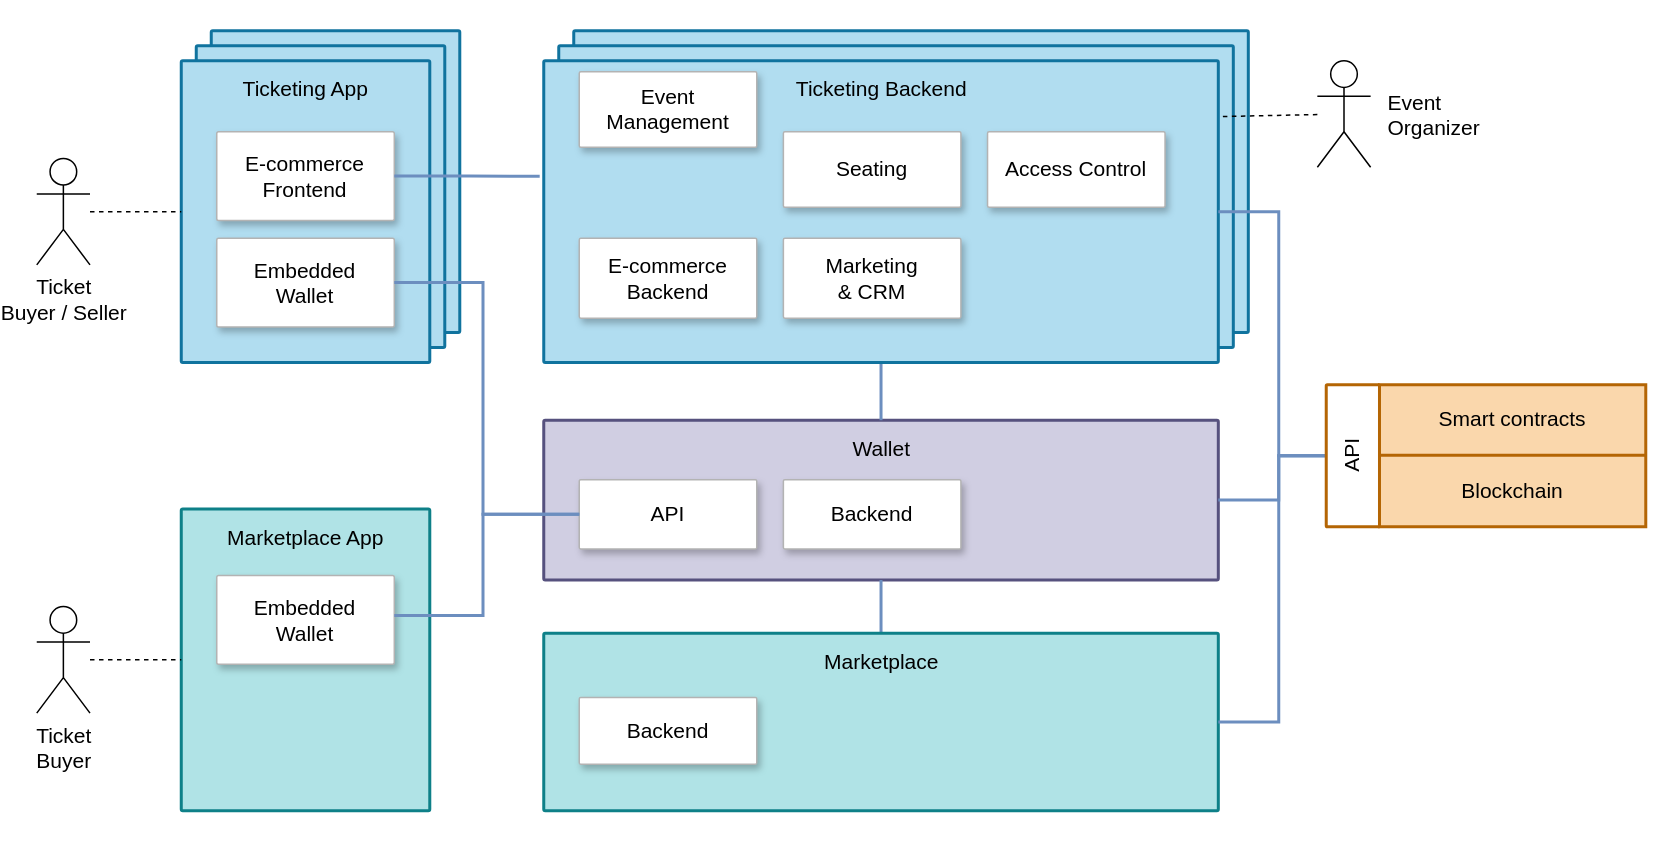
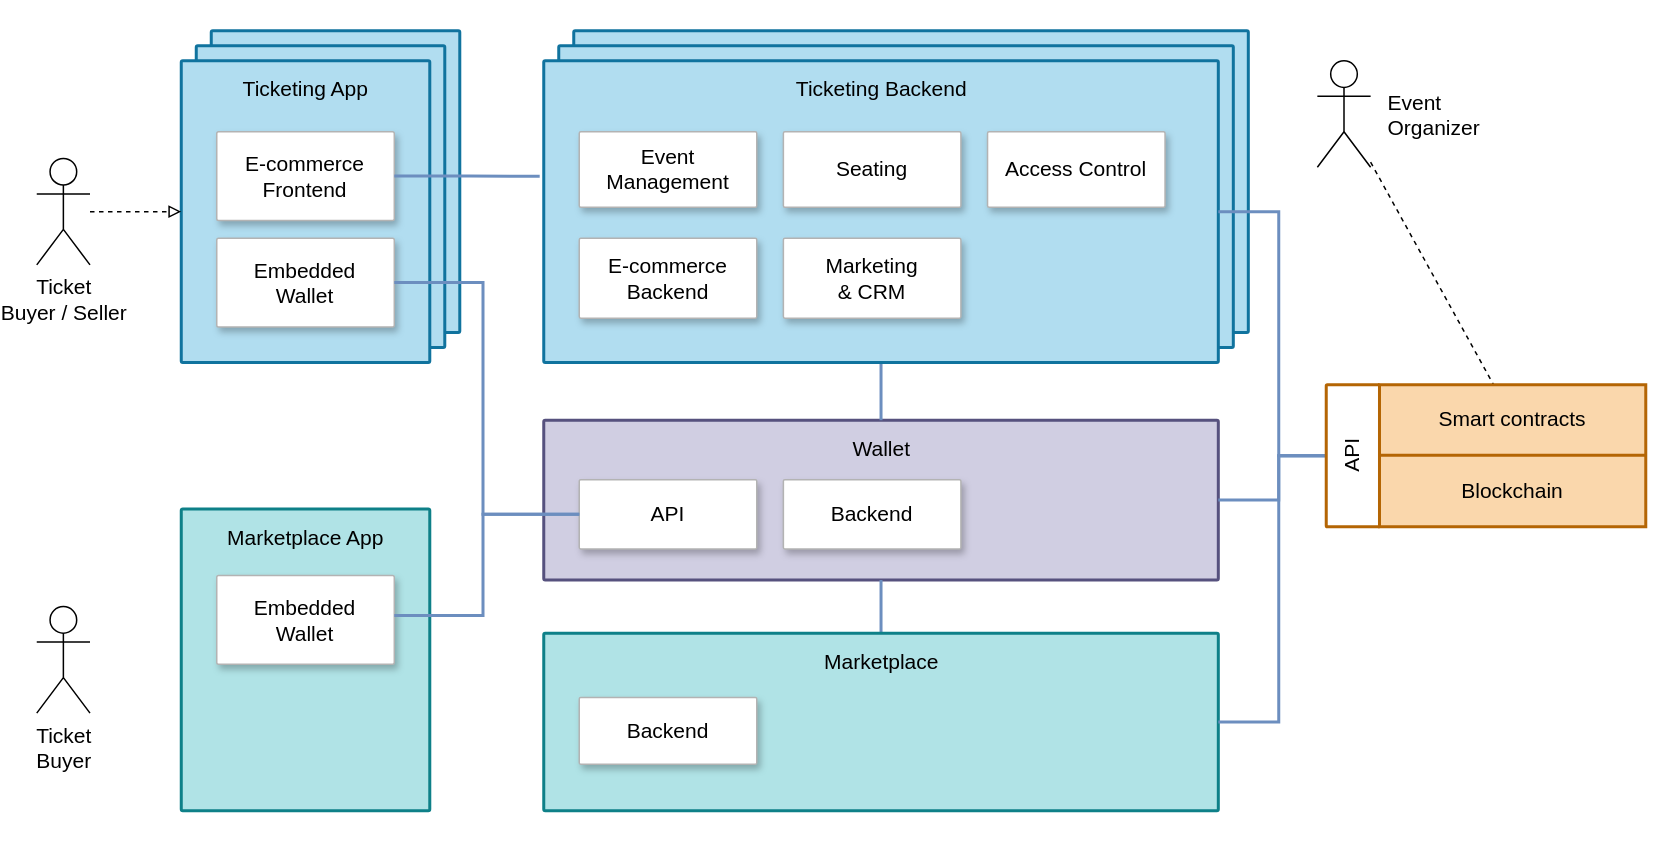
  <mxCell id="0" />
  <mxCell id="1" parent="0" />
  <mxCell id="2" value="" style="points=[[0,0,0],[0.25,0,0],[0.5,0,0],[0.75,0,0],[1,0,0],[1,0.25,0],[1,0.5,0],[1,0.75,0],[1,1,0],[0.75,1,0],[0.5,1,0],[0.25,1,0],[0,1,0],[0,0.75,0],[0,0.5,0],[0,0.25,0]];rounded=1;absoluteArcSize=1;arcSize=2;html=1;shadow=0;dashed=0;fontSize=14;align=center;verticalAlign=top;spacing=10;spacingTop=-4;fillColor=#b1ddf0;strokeColor=#10739e;strokeWidth=2;" vertex="1" parent="1"><mxGeometry x="136.344" y="20" width="165.681" height="201.183" as="geometry" /></mxCell>
  <mxCell id="3" value="" style="points=[[0,0,0],[0.25,0,0],[0.5,0,0],[0.75,0,0],[1,0,0],[1,0.25,0],[1,0.5,0],[1,0.75,0],[1,1,0],[0.75,1,0],[0.5,1,0],[0.25,1,0],[0,1,0],[0,0.75,0],[0,0.5,0],[0,0.25,0]];rounded=1;absoluteArcSize=1;arcSize=2;html=1;shadow=0;dashed=0;fontSize=14;align=center;verticalAlign=top;spacing=10;spacingTop=-4;fillColor=#b1ddf0;strokeColor=#10739e;strokeWidth=2;" vertex="1" parent="1"><mxGeometry x="126.344" y="30" width="165.681" height="201.183" as="geometry" /></mxCell>
  <mxCell id="4" value="" style="points=[[0,0,0],[0.25,0,0],[0.5,0,0],[0.75,0,0],[1,0,0],[1,0.25,0],[1,0.5,0],[1,0.75,0],[1,1,0],[0.75,1,0],[0.5,1,0],[0.25,1,0],[0,1,0],[0,0.75,0],[0,0.5,0],[0,0.25,0]];rounded=1;absoluteArcSize=1;arcSize=2;html=1;shadow=0;dashed=0;fontSize=14;align=center;verticalAlign=top;spacing=10;spacingTop=-4;fillColor=#b1ddf0;strokeColor=#10739e;strokeWidth=2;" vertex="1" parent="1"><mxGeometry x="378.001" y="20" width="449.706" height="201.183" as="geometry" /></mxCell>
  <mxCell id="5" value="" style="points=[[0,0,0],[0.25,0,0],[0.5,0,0],[0.75,0,0],[1,0,0],[1,0.25,0],[1,0.5,0],[1,0.75,0],[1,1,0],[0.75,1,0],[0.5,1,0],[0.25,1,0],[0,1,0],[0,0.75,0],[0,0.5,0],[0,0.25,0]];rounded=1;absoluteArcSize=1;arcSize=2;html=1;shadow=0;dashed=0;fontSize=14;align=center;verticalAlign=top;spacing=10;spacingTop=-4;fillColor=#b1ddf0;strokeColor=#10739e;strokeWidth=2;" vertex="1" parent="1"><mxGeometry x="368.001" y="30" width="449.706" height="201.183" as="geometry" /></mxCell>
  <mxCell id="6" value="Wallet" style="points=[[0,0,0],[0.25,0,0],[0.5,0,0],[0.75,0,0],[1,0,0],[1,0.25,0],[1,0.5,0],[1,0.75,0],[1,1,0],[0.75,1,0],[0.5,1,0],[0.25,1,0],[0,1,0],[0,0.75,0],[0,0.5,0],[0,0.25,0]];rounded=1;absoluteArcSize=1;arcSize=2;html=1;strokeColor=#56517e;shadow=0;dashed=0;fontSize=14;align=center;verticalAlign=top;spacing=10;spacingTop=-4;fillColor=#d0cee2;strokeWidth=2;" parent="1" vertex="1"><mxGeometry x="358.001" y="279.645" width="449.706" height="106.509" as="geometry" /></mxCell>
  <mxCell id="7" value="Marketplace App" style="points=[[0,0,0],[0.25,0,0],[0.5,0,0],[0.75,0,0],[1,0,0],[1,0.25,0],[1,0.5,0],[1,0.75,0],[1,1,0],[0.75,1,0],[0.5,1,0],[0.25,1,0],[0,1,0],[0,0.75,0],[0,0.5,0],[0,0.25,0]];rounded=1;absoluteArcSize=1;arcSize=2;html=1;shadow=0;dashed=0;fontSize=14;align=center;verticalAlign=top;spacing=10;spacingTop=-4;fillColor=#b0e3e6;strokeColor=#0e8088;strokeWidth=2;" parent="1" vertex="1"><mxGeometry x="116.344" y="338.817" width="165.681" height="201.183" as="geometry" /></mxCell>
  <mxCell id="8" style="edgeStyle=orthogonalEdgeStyle;rounded=0;orthogonalLoop=1;jettySize=auto;html=1;exitX=0.5;exitY=0;exitDx=0;exitDy=0;exitPerimeter=0;entryX=0.5;entryY=1;entryDx=0;entryDy=0;entryPerimeter=0;endArrow=none;endFill=0;dashed=0;fontSize=12;align=left;strokeColor=#6C8EBF;strokeWidth=2;labelBackgroundColor=none;startFill=1;" parent="1" source="9" target="6" edge="1"><mxGeometry x="44.97" y="147" as="geometry" /></mxCell>
  <mxCell id="9" value="Marketplace" style="points=[[0,0,0],[0.25,0,0],[0.5,0,0],[0.75,0,0],[1,0,0],[1,0.25,0],[1,0.5,0],[1,0.75,0],[1,1,0],[0.75,1,0],[0.5,1,0],[0.25,1,0],[0,1,0],[0,0.75,0],[0,0.5,0],[0,0.25,0]];rounded=1;absoluteArcSize=1;arcSize=2;html=1;shadow=0;dashed=0;fontSize=14;align=center;verticalAlign=top;spacing=10;spacingTop=-4;fillColor=#b0e3e6;strokeColor=#0e8088;strokeWidth=2;" parent="1" vertex="1"><mxGeometry x="358.001" y="421.657" width="449.706" height="118.343" as="geometry" /></mxCell>
  <mxCell id="10" value="Backend" style="rounded=1;whiteSpace=wrap;html=1;fillColor=#ffffff;shadow=1;fontSize=14;strokeWidth=1;arcSize=2;strokeColor=#B3B3B3;" parent="1" vertex="1"><mxGeometry x="381.67" y="464.556" width="118.344" height="44.379" as="geometry" /></mxCell>
  <mxCell id="11" value="Ticketing App" style="points=[[0,0,0],[0.25,0,0],[0.5,0,0],[0.75,0,0],[1,0,0],[1,0.25,0],[1,0.5,0],[1,0.75,0],[1,1,0],[0.75,1,0],[0.5,1,0],[0.25,1,0],[0,1,0],[0,0.75,0],[0,0.5,0],[0,0.25,0]];rounded=1;absoluteArcSize=1;arcSize=2;html=1;shadow=0;dashed=0;fontSize=14;align=center;verticalAlign=top;spacing=10;spacingTop=-4;fillColor=#b1ddf0;strokeColor=#10739e;strokeWidth=2;" parent="1" vertex="1"><mxGeometry x="116.344" y="40" width="165.681" height="201.183" as="geometry" /></mxCell>
  <mxCell id="12" value="E-commerce&lt;br style=&quot;font-size: 14px;&quot;&gt;Frontend" style="rounded=1;whiteSpace=wrap;html=1;fillColor=#ffffff;shadow=1;fontSize=14;strokeColor=#B3B3B3;strokeWidth=1;arcSize=2;" parent="1" vertex="1"><mxGeometry x="140.013" y="87.337" width="118.344" height="59.172" as="geometry" /></mxCell>
  <mxCell id="13" value="Embedded&lt;br style=&quot;font-size: 14px;&quot;&gt;Wallet" style="rounded=1;whiteSpace=wrap;html=1;fillColor=#ffffff;shadow=1;fontSize=14;strokeColor=#B3B3B3;strokeWidth=1;arcSize=2;" parent="1" vertex="1"><mxGeometry x="140.013" y="158.343" width="118.344" height="59.172" as="geometry" /></mxCell>
  <mxCell id="14" style="edgeStyle=orthogonalEdgeStyle;rounded=0;orthogonalLoop=1;jettySize=auto;html=1;exitX=0.5;exitY=1;exitDx=0;exitDy=0;exitPerimeter=0;entryX=0.5;entryY=0;entryDx=0;entryDy=0;entryPerimeter=0;endArrow=none;endFill=0;dashed=0;fontSize=12;align=left;strokeColor=#6C8EBF;strokeWidth=2;labelBackgroundColor=none;startFill=1;" parent="1" source="15" target="6" edge="1"><mxGeometry x="44.97" y="147" as="geometry" /></mxCell>
  <mxCell id="15" value="Ticketing Backend" style="points=[[0,0,0],[0.25,0,0],[0.5,0,0],[0.75,0,0],[1,0,0],[1,0.25,0],[1,0.5,0],[1,0.75,0],[1,1,0],[0.75,1,0],[0.5,1,0],[0.25,1,0],[0,1,0],[0,0.75,0],[0,0.5,0],[0,0.25,0]];rounded=1;absoluteArcSize=1;arcSize=2;html=1;shadow=0;dashed=0;fontSize=14;align=center;verticalAlign=top;spacing=10;spacingTop=-4;fillColor=#b1ddf0;strokeColor=#10739e;strokeWidth=2;" parent="1" vertex="1"><mxGeometry x="358.001" y="40" width="449.706" height="201.183" as="geometry" /></mxCell>
  <mxCell id="16" style="edgeStyle=orthogonalEdgeStyle;rounded=0;orthogonalLoop=1;jettySize=auto;html=1;entryX=-0.006;entryY=0.383;entryDx=0;entryDy=0;entryPerimeter=0;fontColor=#000000;endArrow=none;endFill=0;dashed=0;fontSize=12;align=left;strokeColor=#6C8EBF;strokeWidth=2;labelBackgroundColor=none;startFill=1;" parent="1" source="12" target="15" edge="1"><mxGeometry x="40" y="147" as="geometry" /></mxCell>
- <mxCell id="17" value="Event&lt;br style=&quot;font-size: 14px;&quot;&gt;Management" style="rounded=1;whiteSpace=wrap;html=1;shadow=1;fontSize=14;strokeWidth=1;arcSize=2;strokeColor=#B3B3B3;" parent="1" vertex="1"><mxGeometry x="381.67" y="47.337" width="118.344" height="50.296" as="geometry" /></mxCell>
+ <mxCell id="17" value="Event&lt;br style=&quot;font-size: 14px;&quot;&gt;Management" style="rounded=1;whiteSpace=wrap;html=1;shadow=1;fontSize=14;strokeWidth=1;arcSize=2;strokeColor=#B3B3B3;" parent="1" vertex="1"><mxGeometry x="381.67" y="87.337" width="118.344" height="50.296" as="geometry" /></mxCell>
  <mxCell id="18" value="Seating" style="rounded=1;whiteSpace=wrap;html=1;fillColor=#ffffff;shadow=1;fontSize=14;strokeWidth=1;arcSize=2;strokeColor=#B3B3B3;" parent="1" vertex="1"><mxGeometry x="517.765" y="87.337" width="118.344" height="50.296" as="geometry" /></mxCell>
  <mxCell id="19" value="E-commerce&lt;br style=&quot;font-size: 14px;&quot;&gt;Backend" style="rounded=1;whiteSpace=wrap;html=1;fillColor=#ffffff;shadow=1;fontSize=14;strokeWidth=1;arcSize=2;strokeColor=#B3B3B3;" parent="1" vertex="1"><mxGeometry x="381.67" y="158.343" width="118.344" height="53.254" as="geometry" /></mxCell>
  <mxCell id="20" value="Marketing&lt;br style=&quot;font-size: 14px;&quot;&gt;&amp;amp; CRM" style="rounded=1;whiteSpace=wrap;html=1;fillColor=#ffffff;shadow=1;fontSize=14;strokeWidth=1;arcSize=2;strokeColor=#B3B3B3;" parent="1" vertex="1"><mxGeometry x="517.765" y="158.343" width="118.344" height="53.254" as="geometry" /></mxCell>
  <mxCell id="21" value="Access Control" style="rounded=1;whiteSpace=wrap;html=1;fillColor=#ffffff;shadow=1;fontSize=14;strokeWidth=1;arcSize=2;strokeColor=#B3B3B3;" parent="1" vertex="1"><mxGeometry x="653.861" y="87.337" width="118.344" height="50.296" as="geometry" /></mxCell>
- <mxCell id="22" value="" style="rounded=0;orthogonalLoop=1;jettySize=auto;html=1;fontColor=#000000;endArrow=none;endFill=0;dashed=1;" parent="1" source="23" target="11" edge="1"><mxGeometry x="40" y="147" as="geometry"><mxPoint x="69.006" y="196.805" as="targetPoint" /></mxGeometry></mxCell>
+ <mxCell id="22" value="" style="rounded=0;orthogonalLoop=1;jettySize=auto;html=1;fontColor=#000000;endArrow=block;endFill=0;dashed=1;" parent="1" source="23" target="11" edge="1"><mxGeometry x="40" y="147" as="geometry"><mxPoint x="69.006" y="196.805" as="targetPoint" /></mxGeometry></mxCell>
  <mxCell id="23" value="Ticket&lt;br&gt;Buyer / Seller" style="shape=umlActor;verticalLabelPosition=bottom;verticalAlign=top;html=1;outlineConnect=0;fontColor=#000000;strokeColor=#000000;fillColor=none;align=center;labelPosition=center;fontSize=14;" parent="1" vertex="1"><mxGeometry x="20" y="105.089" width="35.503" height="71.006" as="geometry" /></mxCell>
- <mxCell id="24" value="" style="rounded=0;orthogonalLoop=1;jettySize=auto;html=1;endArrow=none;endFill=0;dashed=1;" parent="1" source="25" target="7" edge="1"><mxGeometry x="40" y="147" as="geometry" /></mxCell>
  <mxCell id="25" value="Ticket&lt;br&gt;Buyer" style="shape=umlActor;verticalLabelPosition=bottom;verticalAlign=top;html=1;outlineConnect=0;fontColor=#000000;strokeColor=#000000;fillColor=none;align=center;fontSize=14;" parent="1" vertex="1"><mxGeometry x="20" y="403.905" width="35.503" height="71.006" as="geometry" /></mxCell>
- <mxCell id="26" value="" style="edgeStyle=none;rounded=0;orthogonalLoop=1;jettySize=auto;html=1;fontColor=#000000;endArrow=none;endFill=0;dashed=1;entryX=1.002;entryY=0.185;entryDx=0;entryDy=0;entryPerimeter=0;" parent="1" source="27" target="15" edge="1"><mxGeometry x="40" y="147" as="geometry" /></mxCell>
+ <mxCell id="26" value="" style="edgeStyle=none;rounded=0;orthogonalLoop=1;jettySize=auto;html=1;fontColor=#000000;endArrow=none;endFill=0;dashed=1;" parent="1" source="27" target="39" edge="1"><mxGeometry x="40" y="147" as="geometry" /></mxCell>
  <mxCell id="27" value="Event&lt;br&gt;Organizer" style="shape=umlActor;verticalLabelPosition=middle;verticalAlign=middle;html=1;outlineConnect=0;fontColor=#000000;strokeColor=#000000;fillColor=none;align=left;labelPosition=right;fontSize=14;spacingLeft=10;" parent="1" vertex="1"><mxGeometry x="873.744" y="40" width="35.503" height="71.006" as="geometry" /></mxCell>
  <mxCell id="28" value="Embedded&lt;br style=&quot;font-size: 14px;&quot;&gt;Wallet" style="rounded=1;whiteSpace=wrap;html=1;fillColor=#ffffff;shadow=1;fontSize=14;strokeColor=#B3B3B3;strokeWidth=1;arcSize=2;" parent="1" vertex="1"><mxGeometry x="140.013" y="383.195" width="118.344" height="59.172" as="geometry" /></mxCell>
  <mxCell id="29" style="edgeStyle=orthogonalEdgeStyle;rounded=0;orthogonalLoop=1;jettySize=auto;html=1;exitX=1;exitY=0.5;exitDx=0;exitDy=0;exitPerimeter=0;fontColor=#000000;endArrow=none;endFill=0;dashed=0;fontSize=12;align=left;strokeColor=#6C8EBF;strokeWidth=2;labelBackgroundColor=none;startFill=1;entryX=0.5;entryY=0;entryDx=0;entryDy=0;" parent="1" source="6" edge="1" target="42"><mxGeometry x="40" y="147" as="geometry"><mxPoint x="850.075" y="303.314" as="targetPoint" /><Array as="points"><mxPoint x="848" y="333" /><mxPoint x="848" y="303" /></Array></mxGeometry></mxCell>
  <mxCell id="30" value="API" style="rounded=1;whiteSpace=wrap;html=1;fillColor=#ffffff;shadow=1;fontSize=14;strokeWidth=1;arcSize=2;strokeColor=#B3B3B3;" parent="1" vertex="1"><mxGeometry x="381.67" y="319.29" width="118.344" height="46.154" as="geometry" /></mxCell>
  <mxCell id="31" style="edgeStyle=orthogonalEdgeStyle;rounded=0;orthogonalLoop=1;jettySize=auto;html=1;fontColor=#000000;endArrow=none;endFill=0;dashed=0;fontSize=12;align=left;strokeColor=#6C8EBF;strokeWidth=2;labelBackgroundColor=none;startFill=1;entryX=0;entryY=0.5;entryDx=0;entryDy=0;" parent="1" source="13" target="30" edge="1"><mxGeometry x="40" y="147" as="geometry"><mxPoint x="376.7" y="338.817" as="targetPoint" /><Array as="points"><mxPoint x="317.528" y="188.521" /><mxPoint x="317.528" y="342.367" /></Array></mxGeometry></mxCell>
  <mxCell id="32" style="edgeStyle=orthogonalEdgeStyle;rounded=0;orthogonalLoop=1;jettySize=auto;html=1;entryX=0;entryY=0.5;entryDx=0;entryDy=0;fontColor=#000000;endArrow=none;endFill=0;dashed=0;fontSize=12;align=left;strokeColor=#6C8EBF;strokeWidth=2;labelBackgroundColor=none;startFill=1;" parent="1" source="28" target="30" edge="1"><mxGeometry x="40" y="147" as="geometry"><Array as="points"><mxPoint x="317.528" y="409.822" /><mxPoint x="317.528" y="342.367" /></Array></mxGeometry></mxCell>
  <mxCell id="33" value="Backend" style="rounded=1;whiteSpace=wrap;html=1;fillColor=#ffffff;shadow=1;fontSize=14;strokeWidth=1;arcSize=2;strokeColor=#B3B3B3;" parent="1" vertex="1"><mxGeometry x="517.765" y="319.29" width="118.344" height="46.154" as="geometry" /></mxCell>
  <mxCell id="34" style="edgeStyle=orthogonalEdgeStyle;rounded=0;orthogonalLoop=1;jettySize=auto;html=1;exitX=1;exitY=0.5;exitDx=0;exitDy=0;exitPerimeter=0;entryX=0.5;entryY=0;entryDx=0;entryDy=0;fontColor=#000000;endArrow=none;endFill=0;dashed=0;fontSize=12;align=left;strokeColor=#6C8EBF;strokeWidth=2;labelBackgroundColor=none;startFill=1;" parent="1" source="9" target="42" edge="1"><mxGeometry x="40" y="147" as="geometry"><Array as="points"><mxPoint x="848" y="481" /><mxPoint x="848" y="303" /></Array></mxGeometry></mxCell>
  <mxCell id="35" style="edgeStyle=orthogonalEdgeStyle;rounded=0;orthogonalLoop=1;jettySize=auto;html=1;exitX=1;exitY=0.5;exitDx=0;exitDy=0;exitPerimeter=0;entryX=0.5;entryY=0;entryDx=0;entryDy=0;fontColor=#000000;endArrow=none;endFill=0;dashed=0;fontSize=12;align=left;strokeColor=#6C8EBF;strokeWidth=2;labelBackgroundColor=none;startFill=1;" parent="1" source="15" target="42" edge="1"><mxGeometry x="40" y="147" as="geometry"><Array as="points"><mxPoint x="848" y="141" /><mxPoint x="848" y="303" /></Array></mxGeometry></mxCell>
  <mxCell id="36" value="" style="group" parent="1" vertex="1" connectable="0"><mxGeometry x="879.661" y="255.976" width="213.019" height="94.675" as="geometry" /></mxCell>
  <mxCell id="37" value="" style="shape=table;html=1;whiteSpace=wrap;startSize=0;container=1;collapsible=0;childLayout=tableLayout;strokeColor=#b46504;fillColor=#fad7ac;strokeWidth=2;fontSize=14;" parent="36" vertex="1"><mxGeometry x="35.503" width="177.516" height="94.675" as="geometry" /></mxCell>
  <mxCell id="38" value="" style="shape=partialRectangle;html=1;whiteSpace=wrap;collapsible=0;dropTarget=0;pointerEvents=0;fillColor=none;top=0;left=0;bottom=0;right=0;points=[[0,0.5],[1,0.5]];portConstraint=eastwest;" parent="37" vertex="1"><mxGeometry width="177.516" height="47" as="geometry" /></mxCell>
  <mxCell id="39" value="Smart contracts" style="shape=partialRectangle;html=1;whiteSpace=wrap;connectable=0;overflow=hidden;fillColor=none;top=0;left=0;bottom=0;right=0;fontSize=14;" parent="38" vertex="1"><mxGeometry width="178" height="47" as="geometry" /></mxCell>
  <mxCell id="40" value="" style="shape=partialRectangle;html=1;whiteSpace=wrap;collapsible=0;dropTarget=0;pointerEvents=0;fillColor=none;top=0;left=0;bottom=0;right=0;points=[[0,0.5],[1,0.5]];portConstraint=eastwest;" parent="37" vertex="1"><mxGeometry y="47" width="177.516" height="48" as="geometry" /></mxCell>
  <mxCell id="41" value="Blockchain" style="shape=partialRectangle;html=1;whiteSpace=wrap;connectable=0;overflow=hidden;fillColor=none;top=0;left=0;bottom=0;right=0;fontSize=14;" parent="40" vertex="1"><mxGeometry width="178" height="48" as="geometry" /></mxCell>
  <mxCell id="42" value="API" style="rounded=1;whiteSpace=wrap;html=1;align=center;labelBorderColor=none;rotation=-90;shadow=0;fontSize=14;strokeWidth=2;arcSize=2;strokeColor=#b46504;fillColor=#FFFFFF;" parent="36" vertex="1"><mxGeometry x="-29.586" y="29.586" width="94.675" height="35.503" as="geometry" /></mxCell>
